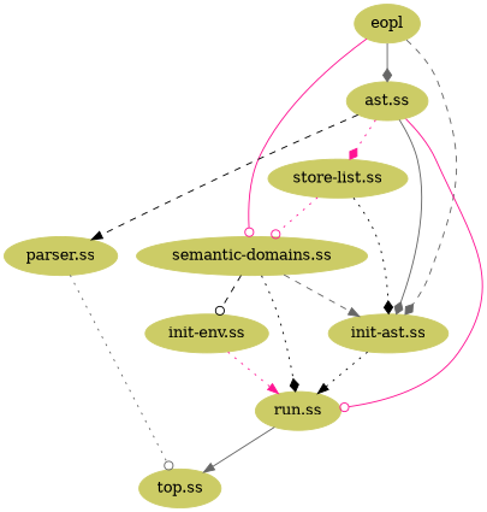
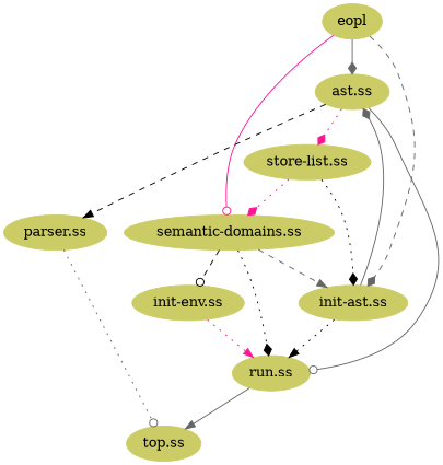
  digraph {
    node [color="#CCCC66" style=filled]
    edge [arrowhead=diamond color=gray40 style=dotted]
    eopl
    "ast.ss"
    n3 [label="init-ast.ss"]
    "semantic-domains.ss"
    "run.ss"
    "parser.ss"
    "store-list.ss"
    "init-env.ss"
    "top.ss"
    eopl -> "ast.ss" [style=solid]
    eopl -> n3 [style=dashed]
    eopl -> "semantic-domains.ss" [arrowhead=odot color=deeppink style=solid]
-   "ast.ss" -> n3 [style=solid]
-   "ast.ss" -> "run.ss" [arrowhead=odot color=deeppink style=solid]
+   n3 -> "ast.ss" [style=solid]
+   "ast.ss" -> "run.ss" [arrowhead=odot style=solid]
    "ast.ss" -> "parser.ss" [arrowhead=normal color=black style=dashed]
    "ast.ss" -> "store-list.ss" [color=deeppink]
    n3 -> "run.ss" [arrowhead=normal color=black]
    "semantic-domains.ss" -> n3 [arrowhead=normal style=dashed]
    "semantic-domains.ss" -> "run.ss" [color=black]
    "semantic-domains.ss" -> "init-env.ss" [arrowhead=odot color=black style=dashed]
    "run.ss" -> "top.ss" [arrowhead=normal style=solid]
    "parser.ss" -> "top.ss" [arrowhead=odot]
    "store-list.ss" -> n3 [color=black]
-   "store-list.ss" -> "semantic-domains.ss" [arrowhead=odot color=deeppink]
+   "store-list.ss" -> "semantic-domains.ss" [color=deeppink]
    "init-env.ss" -> "run.ss" [arrowhead=normal color=deeppink]
  }
